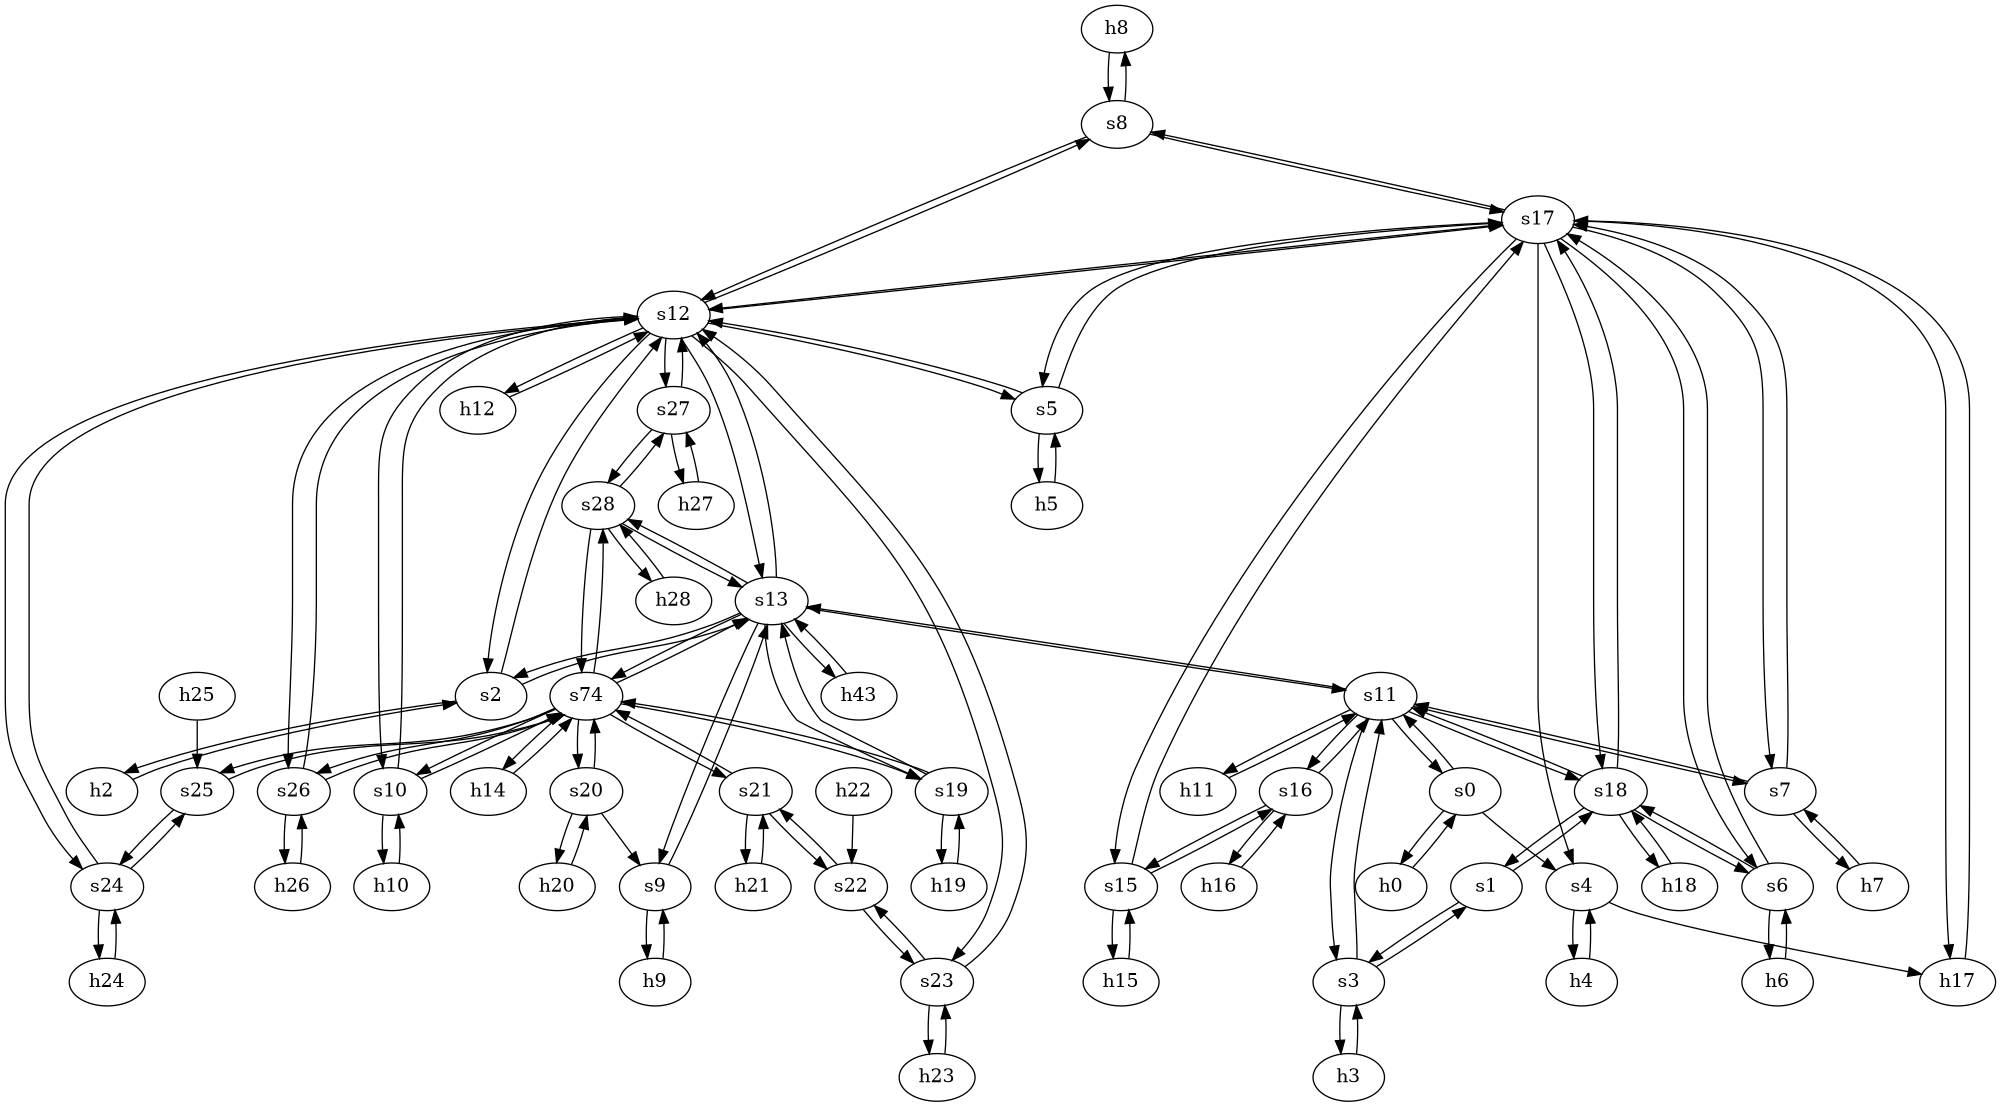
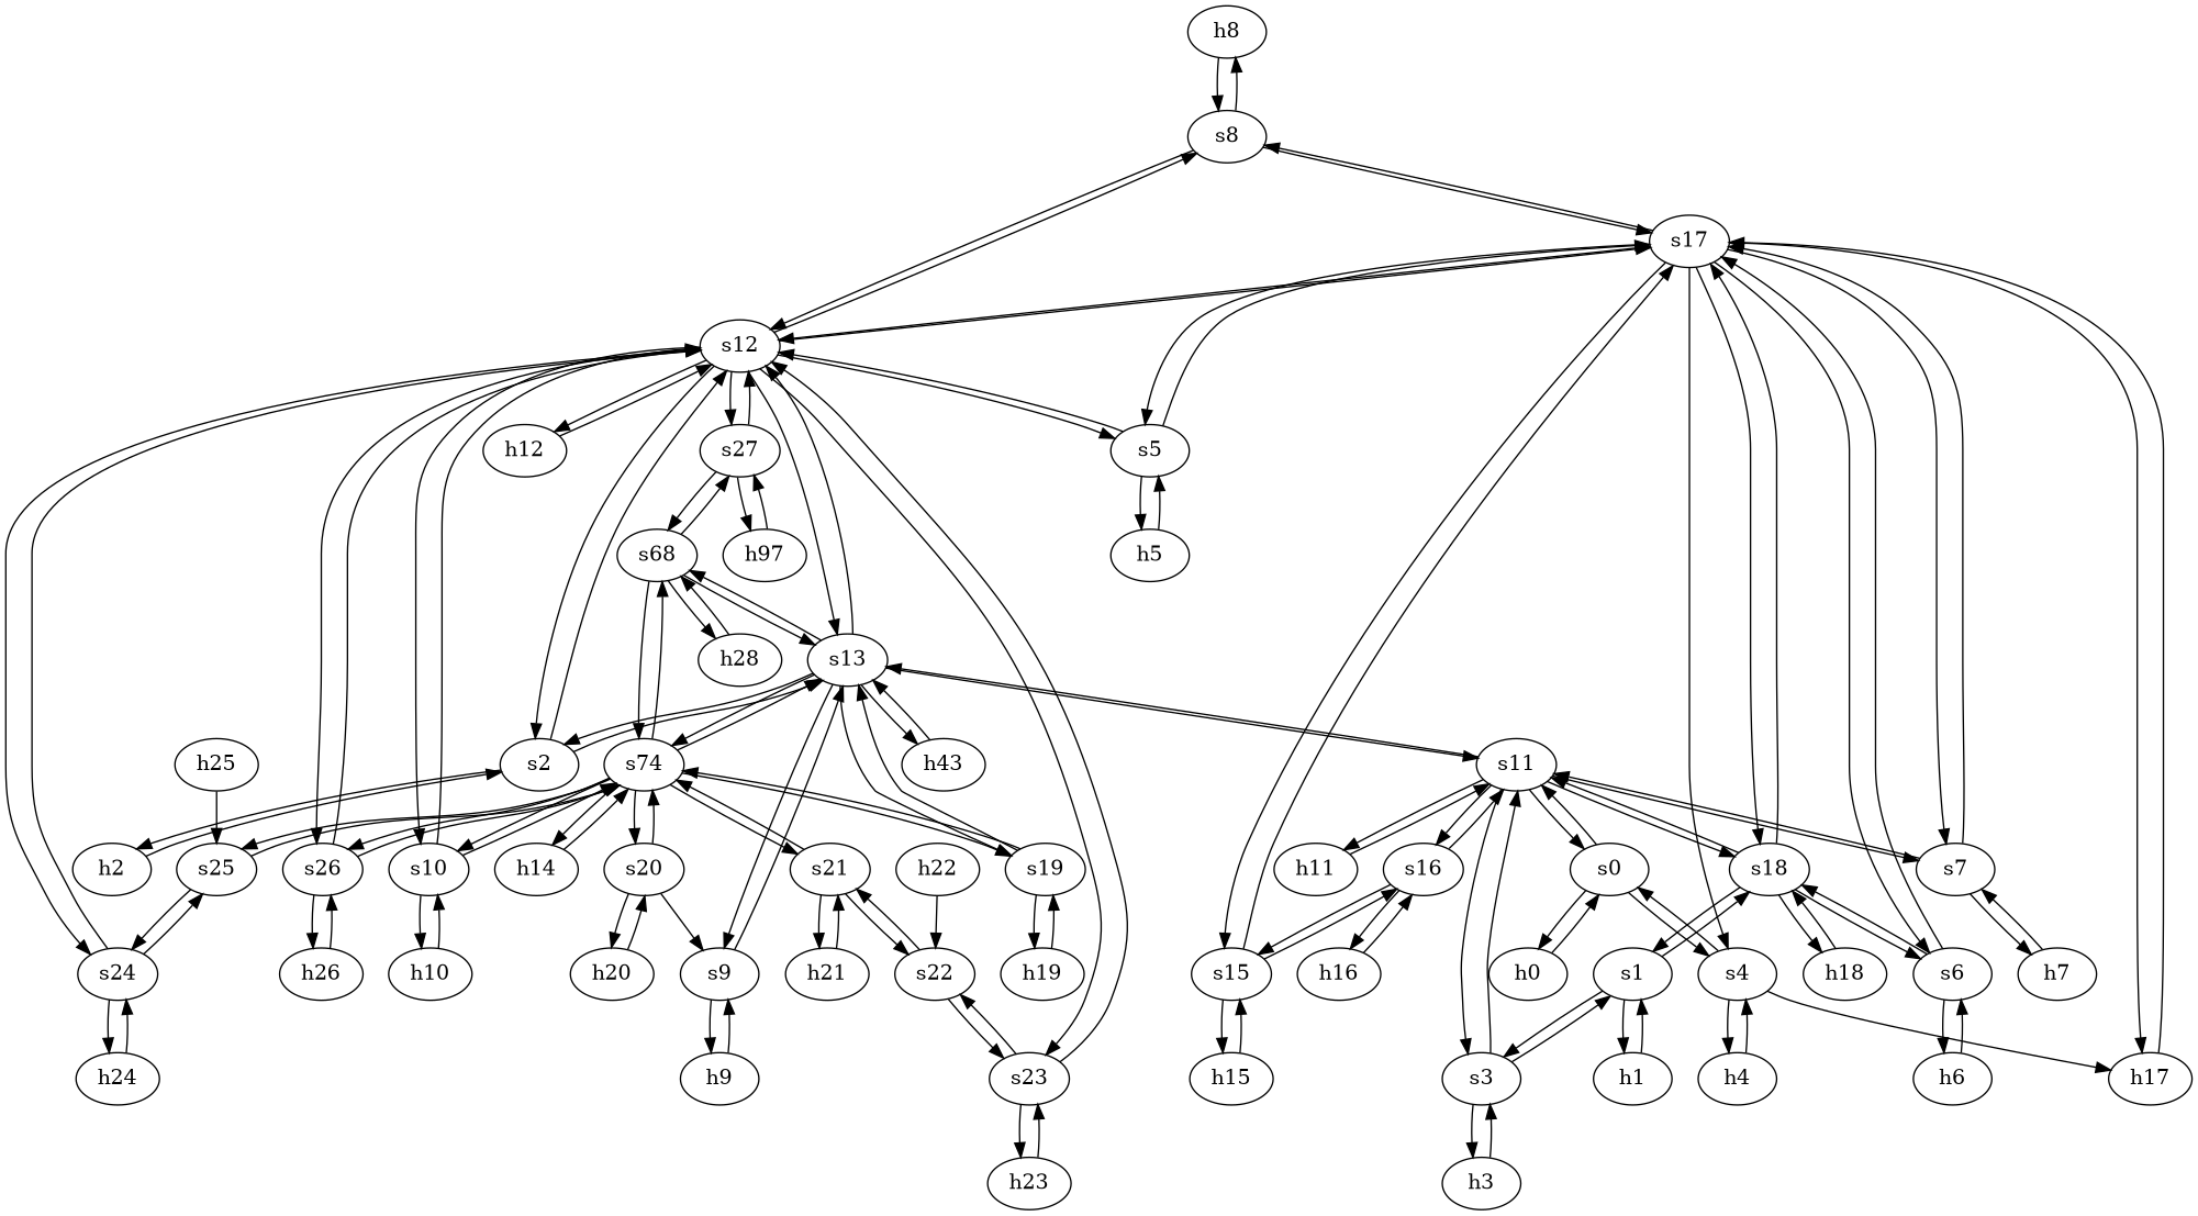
  strict digraph {
    node [type=host]
    edge [capacity="1Gbps" cost=1 dst_port=1 src_port=1]
    h8 [ip="111.0.8.8" mac="00:00:00:00:8:8"]
    s8 [type=switch]
    s12 [type=switch]
    s17 [type=switch]
    s13 [type=switch]
    s26 [type=switch]
    s2 [type=switch]
    s5 [type=switch]
    s23 [type=switch]
    s10 [type=switch]
    s24 [type=switch]
    h12 [ip="111.0.12.12" mac="00:00:00:00:12:12"]
    s27 [type=switch]
    s4 [type=switch]
    s18 [type=switch]
    s6 [type=switch]
    s7 [type=switch]
    s15 [type=switch]
    h17 [ip="111.0.17.17" mac="00:00:00:00:17:17"]
    h9 [ip="111.0.9.9" mac="00:00:00:00:9:9"]
    s9 [type=switch]
    s20 [type=switch]
    n23 [label=s74 type=switch]
    h20 [ip="111.0.20.20" mac="00:00:00:00:20:20"]
    s11 [type=switch]
-   s28 [type=switch]
+   s28 [type=switch label=s68]
    s19 [type=switch]
    n28 [ip="111.0.13.13" label=h43 mac="00:00:00:00:13:13"]
    h26 [ip="111.0.26.26" mac="00:00:00:00:26:26"]
    s21 [type=switch]
    h14 [ip="111.0.14.14" mac="00:00:00:00:14:14"]
    s25 [type=switch]
    h2 [ip="111.0.2.2" mac="00:00:00:00:2:2"]
    h3 [ip="111.0.3.3" mac="00:00:00:00:3:3"]
    s3 [type=switch]
    s1 [type=switch]
+   h1 [ip="111.0.1.1" mac="00:00:00:00:1:1"]
    s0 [type=switch]
    h11 [ip="111.0.11.11" mac="00:00:00:00:11:11"]
    s16 [type=switch]
    h0 [ip="111.0.0.0" mac="00:00:00:00:0:0"]
    h4 [ip="111.0.4.4" mac="00:00:00:00:4:4"]
    h18 [ip="111.0.18.18" mac="00:00:00:00:18:18"]
    h6 [ip="111.0.6.6" mac="00:00:00:00:6:6"]
    h7 [ip="111.0.7.7" mac="00:00:00:00:7:7"]
    h5 [ip="111.0.5.5" mac="00:00:00:00:5:5"]
    h23 [ip="111.0.23.23" mac="00:00:00:00:23:23"]
    s22 [type=switch]
    h22 [ip="111.0.22.22" mac="00:00:00:00:22:22"]
    h21 [ip="111.0.21.21" mac="00:00:00:00:21:21"]
    h28 [ip="111.0.28.28" mac="00:00:00:00:28:28"]
    h19 [ip="111.0.19.19" mac="00:00:00:00:19:19"]
    h10 [ip="111.0.10.10" mac="00:00:00:00:10:10"]
    h24 [ip="111.0.24.24" mac="00:00:00:00:24:24"]
-   h27 [ip="111.0.27.27" mac="00:00:00:00:27:27"]
+   h27 [ip="111.0.27.27" mac="00:00:00:00:27:27" label=h97]
    h15 [ip="111.0.15.15" mac="00:00:00:00:15:15"]
    h16 [ip="111.0.16.16" mac="00:00:00:00:16:16"]
    h25 [ip="111.0.25.25" mac="00:00:00:00:25:25"]
    h8 -> s8
    s8 -> h8
    s8 -> s12 [dst_port=4 src_port=3]
    s8 -> s17 [dst_port=6 src_port=2]
    s12 -> s8 [dst_port=3 src_port=4]
    s12 -> s17 [dst_port=7 src_port=7]
    s12 -> s13 [dst_port=5 src_port=6]
    s12 -> s26 [dst_port=2 src_port=10]
    s12 -> s2 [dst_port=2 src_port=2]
    s12 -> s5 [dst_port=3 src_port=3]
    s12 -> s23 [dst_port=2 src_port=8]
    s12 -> s10 [dst_port=2 src_port=5]
    s12 -> s24 [dst_port=2 src_port=9]
    s12 -> h12
    s12 -> s27 [dst_port=2 src_port=11]
    s17 -> s8 [dst_port=2 src_port=6]
    s17 -> s12 [dst_port=7 src_port=7]
    s17 -> s5 [dst_port=2 src_port=3]
    s17 -> s4 [dst_port=3 src_port=2]
    s17 -> s18 [dst_port=5 src_port=9]
    s17 -> s6 [dst_port=2 src_port=4]
    s17 -> s7 [dst_port=2 src_port=5]
    s17 -> s15 [dst_port=3 src_port=8]
    s17 -> h17
    s13 -> s12 [dst_port=6 src_port=5]
    s13 -> s2 [dst_port=3 src_port=2]
    s13 -> s9 [dst_port=3 src_port=3]
    s13 -> n23 [dst_port=3 src_port=6]
    s13 -> s11 [dst_port=5 src_port=4]
    s13 -> s28 [dst_port=2 src_port=8]
    s13 -> s19 [dst_port=2 src_port=7]
    s13 -> n28
    s26 -> s12 [dst_port=10 src_port=2]
    s26 -> n23 [dst_port=8 src_port=3]
    s26 -> h26
    s2 -> s12 [dst_port=2 src_port=2]
    s2 -> s13 [dst_port=2 src_port=3]
    s2 -> h2
    s5 -> s12 [dst_port=3 src_port=3]
    s5 -> s17 [dst_port=3 src_port=2]
    s5 -> h5
    s23 -> s12 [dst_port=8 src_port=2]
    s23 -> h23
    s23 -> s22 [dst_port=3 src_port=3]
    s10 -> s12 [dst_port=5 src_port=2]
    s10 -> n23 [dst_port=2 src_port=3]
    s10 -> h10
    s24 -> s12 [dst_port=9 src_port=2]
    s24 -> s25 [dst_port=3 src_port=3]
    s24 -> h24
    h12 -> s12
    s27 -> s12 [dst_port=11 src_port=2]
    s27 -> s28 [dst_port=4 src_port=3]
    s27 -> h27
    s4 -> h17 [dst_port=2 src_port=3]
+   s4 -> s0 [dst_port=3 src_port=2]
    s4 -> h4
    s18 -> s17 [dst_port=9 src_port=5]
    s18 -> s6 [dst_port=3 src_port=3]
    s18 -> s11 [dst_port=7 src_port=4]
    s18 -> s1 [dst_port=2 src_port=2]
    s18 -> h18
    s6 -> s17 [dst_port=4 src_port=2]
    s6 -> s18 [dst_port=3 src_port=3]
    s6 -> h6
    s7 -> s17 [dst_port=5 src_port=2]
    s7 -> s11 [dst_port=4 src_port=3]
    s7 -> h7
    s15 -> s17 [dst_port=8 src_port=3]
    s15 -> s16 [dst_port=3 src_port=2]
    s15 -> h15
    h17 -> s17
    h9 -> s9
    s9 -> s13 [dst_port=3 src_port=3]
    s9 -> h9
    s20 -> s9 [dst_port=2 src_port=2]
    s20 -> n23 [dst_port=5 src_port=3]
    s20 -> h20
    n23 -> s13 [dst_port=6 src_port=3]
    n23 -> s26 [dst_port=3 src_port=8]
    n23 -> s10 [dst_port=3 src_port=2]
    n23 -> s20 [dst_port=3 src_port=5]
    n23 -> s28 [dst_port=3 src_port=9]
    n23 -> s19 [dst_port=3 src_port=4]
    n23 -> s21 [dst_port=2 src_port=6]
    n23 -> h14
    n23 -> s25 [dst_port=2 src_port=7]
    h20 -> s20
    s11 -> s13 [dst_port=4 src_port=5]
    s11 -> s18 [dst_port=4 src_port=7]
    s11 -> s7 [dst_port=3 src_port=4]
    s11 -> s3 [dst_port=3 src_port=3]
    s11 -> s0 [dst_port=2 src_port=2]
    s11 -> h11
    s11 -> s16 [dst_port=2 src_port=6]
    s28 -> s13 [dst_port=8 src_port=2]
    s28 -> s27 [dst_port=3 src_port=4]
    s28 -> n23 [dst_port=9 src_port=3]
    s28 -> h28
    s19 -> s13 [dst_port=7 src_port=2]
    s19 -> n23 [dst_port=4 src_port=3]
    s19 -> h19
    n28 -> s13
    h26 -> s26
    s21 -> n23 [dst_port=6 src_port=2]
    s21 -> s22 [dst_port=2 src_port=3]
    s21 -> h21
    h14 -> n23
    s25 -> s24 [dst_port=3 src_port=3]
    s25 -> n23 [dst_port=7 src_port=2]
    h2 -> s2
    h3 -> s3
    s3 -> s11 [dst_port=3 src_port=3]
    s3 -> h3
    s3 -> s1 [dst_port=3 src_port=2]
    s1 -> s18 [dst_port=2 src_port=2]
    s1 -> s3 [dst_port=2 src_port=3]
+   s1 -> h1
+   h1 -> s1
    s0 -> s4 [dst_port=2 src_port=3]
    s0 -> s11 [dst_port=2 src_port=2]
    s0 -> h0
    h11 -> s11
    s16 -> s15 [dst_port=2 src_port=3]
    s16 -> s11 [dst_port=6 src_port=2]
    s16 -> h16
    h0 -> s0
    h4 -> s4
    h18 -> s18
    h6 -> s6
    h7 -> s7
    h5 -> s5
    h23 -> s23
    s22 -> s23 [dst_port=3 src_port=3]
    s22 -> s21 [dst_port=3 src_port=2]
    h22 -> s22
    h21 -> s21
    h28 -> s28
    h19 -> s19
    h10 -> s10
    h24 -> s24
    h27 -> s27
    h15 -> s15
    h16 -> s16
    h25 -> s25
  }
